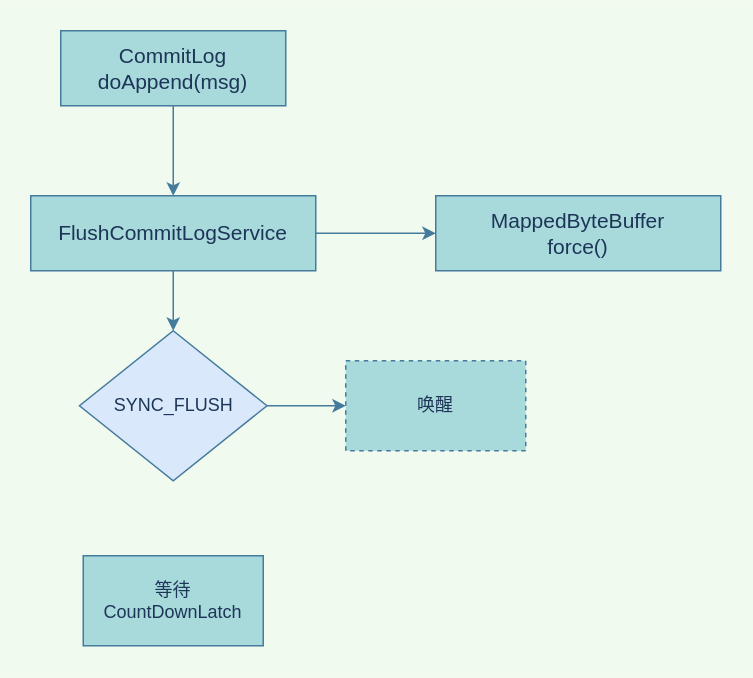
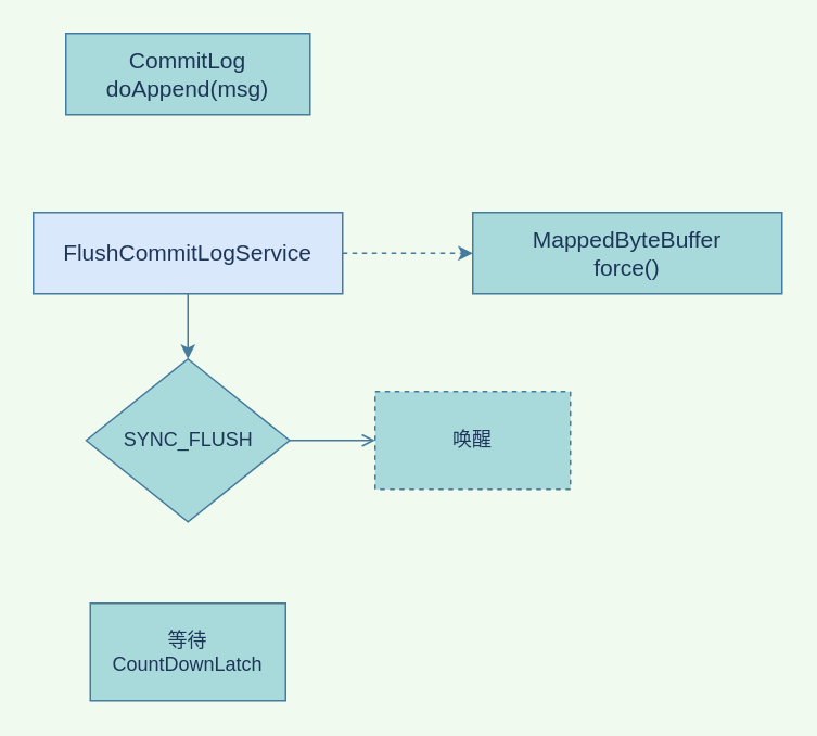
  <mxCell id="0" />
  <mxCell id="1" parent="0" />
- <mxCell id="2" style="edgeStyle=orthogonalEdgeStyle;rounded=0;orthogonalLoop=1;jettySize=auto;html=1;exitX=0.5;exitY=1;exitDx=0;exitDy=0;labelBackgroundColor=#F1FAEE;strokeColor=#457B9D;fontColor=#1D3557;" edge="1" parent="1" source="3" target="6"><mxGeometry relative="1" as="geometry" /></mxCell>
  <mxCell id="3" value="&lt;font style=&quot;font-size: 14px&quot;&gt;CommitLog&lt;br&gt;doAppend(msg)&lt;/font&gt;" style="rounded=0;whiteSpace=wrap;html=1;fillColor=#A8DADC;strokeColor=#457B9D;fontColor=#1D3557;" vertex="1" parent="1"><mxGeometry x="40" y="20" width="150" height="50" as="geometry" /></mxCell>
  <mxCell id="4" style="edgeStyle=orthogonalEdgeStyle;rounded=0;orthogonalLoop=1;jettySize=auto;html=1;exitX=0.5;exitY=1;exitDx=0;exitDy=0;entryX=0.5;entryY=0;entryDx=0;entryDy=0;labelBackgroundColor=#F1FAEE;strokeColor=#457B9D;fontColor=#1D3557;" edge="1" parent="1" source="6" target="9"><mxGeometry relative="1" as="geometry" /></mxCell>
- <mxCell id="5" style="edgeStyle=orthogonalEdgeStyle;rounded=0;orthogonalLoop=1;jettySize=auto;html=1;exitX=1;exitY=0.5;exitDx=0;exitDy=0;dashed=0;labelBackgroundColor=#F1FAEE;strokeColor=#457B9D;fontColor=#1D3557;" edge="1" parent="1" source="6" target="7"><mxGeometry relative="1" as="geometry" /></mxCell>
- <mxCell id="6" value="&lt;span style=&quot;font-size: 14px&quot;&gt;FlushCommitLogService&lt;/span&gt;" style="rounded=0;whiteSpace=wrap;html=1;fillColor=#A8DADC;strokeColor=#457B9D;fontColor=#1D3557;" vertex="1" parent="1"><mxGeometry x="20" y="130" width="190" height="50" as="geometry" /></mxCell>
+ <mxCell id="5" style="edgeStyle=orthogonalEdgeStyle;rounded=0;orthogonalLoop=1;jettySize=auto;html=1;exitX=1;exitY=0.5;exitDx=0;exitDy=0;dashed=1;labelBackgroundColor=#F1FAEE;strokeColor=#457B9D;fontColor=#1D3557;" edge="1" parent="1" source="6" target="7"><mxGeometry relative="1" as="geometry" /></mxCell>
+ <mxCell id="6" value="&lt;span style=&quot;font-size: 14px&quot;&gt;FlushCommitLogService&lt;/span&gt;" style="rounded=0;whiteSpace=wrap;html=1;fillColor=#dae8fc;strokeColor=#457B9D;fontColor=#1D3557;" vertex="1" parent="1"><mxGeometry x="20" y="130" width="190" height="50" as="geometry" /></mxCell>
  <mxCell id="7" value="&lt;span style=&quot;font-size: 14px&quot;&gt;MappedByteBuffer&lt;br&gt;force()&lt;br&gt;&lt;/span&gt;" style="rounded=0;whiteSpace=wrap;html=1;fillColor=#A8DADC;strokeColor=#457B9D;fontColor=#1D3557;" vertex="1" parent="1"><mxGeometry x="290" y="130" width="190" height="50" as="geometry" /></mxCell>
- <mxCell id="8" style="edgeStyle=orthogonalEdgeStyle;rounded=0;orthogonalLoop=1;jettySize=auto;html=1;exitX=1;exitY=0.5;exitDx=0;exitDy=0;entryX=0;entryY=0.5;entryDx=0;entryDy=0;labelBackgroundColor=#F1FAEE;strokeColor=#457B9D;fontColor=#1D3557;" edge="1" parent="1" source="9" target="10"><mxGeometry relative="1" as="geometry" /></mxCell>
- <mxCell id="9" value="SYNC_FLUSH" style="rhombus;whiteSpace=wrap;html=1;fillColor=#dae8fc;strokeColor=#457B9D;fontColor=#1D3557;" vertex="1" parent="1"><mxGeometry x="52.5" y="220" width="125" height="100" as="geometry" /></mxCell>
+ <mxCell id="8" style="edgeStyle=orthogonalEdgeStyle;rounded=0;orthogonalLoop=1;jettySize=auto;html=1;exitX=1;exitY=0.5;exitDx=0;exitDy=0;entryX=0;entryY=0.5;entryDx=0;entryDy=0;labelBackgroundColor=#F1FAEE;strokeColor=#457B9D;fontColor=#1D3557;endArrow=open;" edge="1" parent="1" source="9" target="10"><mxGeometry relative="1" as="geometry" /></mxCell>
+ <mxCell id="9" value="SYNC_FLUSH" style="rhombus;whiteSpace=wrap;html=1;fillColor=#A8DADC;strokeColor=#457B9D;fontColor=#1D3557;" vertex="1" parent="1"><mxGeometry x="52.5" y="220" width="125" height="100" as="geometry" /></mxCell>
  <mxCell id="10" value="唤醒" style="rounded=0;whiteSpace=wrap;html=1;fillColor=#A8DADC;strokeColor=#457B9D;fontColor=#1D3557;dashed=1;" vertex="1" parent="1"><mxGeometry x="230" y="240" width="120" height="60" as="geometry" /></mxCell>
  <mxCell id="11" value="等待&lt;br&gt;CountDownLatch" style="rounded=0;whiteSpace=wrap;html=1;fillColor=#A8DADC;strokeColor=#457B9D;fontColor=#1D3557;" vertex="1" parent="1"><mxGeometry x="55" y="370" width="120" height="60" as="geometry" /></mxCell>
